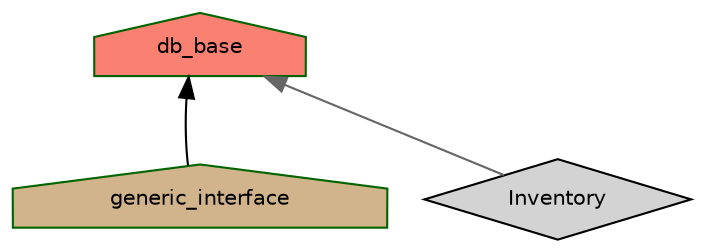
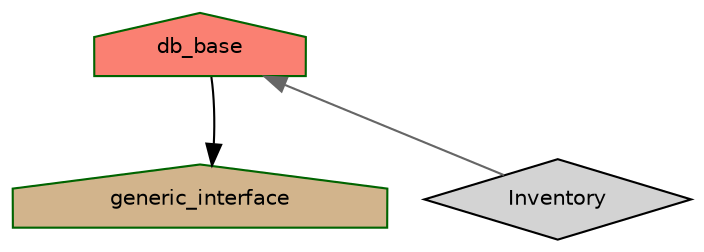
  digraph {
    node [color=darkgreen fontname=Helvetica fontsize=10 shape=house style=filled]
    edge [dir=back fontname=Helvetica fontsize=10 labelfontname=Helvetica labelfontsize=10 style=solid]
    n1 [color=black fillcolor=lightgrey fontcolor=black height=0.2 label=Inventory shape=diamond width=0.4]
    n2 [fillcolor=tan height=0.2 label=generic_interface width=0.4]
    n3 [fillcolor=salmon height=0.2 label=db_base width=0.4]
    n3 -> n1 [color=gray40]
-   n3 -> n2 [color=black]
+   n2 -> n3 [color=black]
  }
